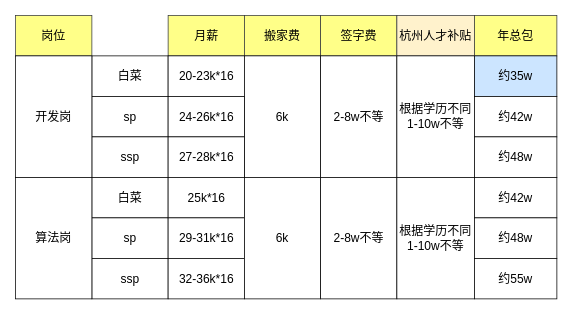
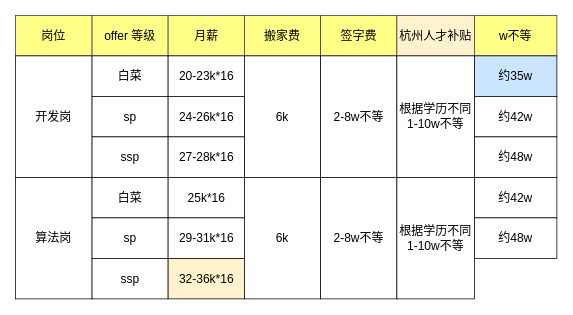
  <mxCell id="0" />
  <mxCell id="1" parent="0" />
+ <mxCell id="2" value="offer 等级" style="rounded=0;whiteSpace=wrap;html=1;fontSize=16;fillColor=#ffff88;strokeColor=#36393d;" parent="1" vertex="1"><mxGeometry x="122" y="20" width="101.667" height="54" as="geometry" /></mxCell>
  <mxCell id="3" value="月薪" style="rounded=0;whiteSpace=wrap;html=1;fontSize=16;fillColor=#ffff88;strokeColor=#36393d;" parent="1" vertex="1"><mxGeometry x="223.667" y="20" width="101.667" height="54" as="geometry" /></mxCell>
  <mxCell id="4" value="搬家费" style="rounded=0;whiteSpace=wrap;html=1;fontSize=16;fillColor=#ffff88;strokeColor=#36393d;" parent="1" vertex="1"><mxGeometry x="325.333" y="20" width="101.667" height="54" as="geometry" /></mxCell>
  <mxCell id="5" value="签字费" style="rounded=0;whiteSpace=wrap;html=1;fontSize=16;fillColor=#ffff88;strokeColor=#36393d;" parent="1" vertex="1"><mxGeometry x="427" y="20" width="101.667" height="54" as="geometry" /></mxCell>
  <mxCell id="6" value="白菜" style="rounded=0;whiteSpace=wrap;html=1;fontSize=16;" parent="1" vertex="1"><mxGeometry x="122" y="74" width="101.667" height="54" as="geometry" /></mxCell>
  <mxCell id="7" value="20-23k*16" style="rounded=0;whiteSpace=wrap;html=1;fontSize=16;" parent="1" vertex="1"><mxGeometry x="223.667" y="74" width="101.667" height="54" as="geometry" /></mxCell>
  <mxCell id="8" value="6k" style="rounded=0;whiteSpace=wrap;html=1;fontSize=16;" parent="1" vertex="1"><mxGeometry x="325.333" y="74" width="101.667" height="162" as="geometry" /></mxCell>
  <mxCell id="9" value="2-8w不等" style="rounded=0;whiteSpace=wrap;html=1;fontSize=16;" parent="1" vertex="1"><mxGeometry x="427" y="74" width="101.667" height="162" as="geometry" /></mxCell>
  <mxCell id="10" value="sp" style="rounded=0;whiteSpace=wrap;html=1;fontSize=16;" parent="1" vertex="1"><mxGeometry x="122" y="128" width="101.667" height="54" as="geometry" /></mxCell>
  <mxCell id="11" value="24-26k*16" style="rounded=0;whiteSpace=wrap;html=1;fontSize=16;" parent="1" vertex="1"><mxGeometry x="223.667" y="128" width="101.667" height="54" as="geometry" /></mxCell>
  <mxCell id="12" value="ssp" style="rounded=0;whiteSpace=wrap;html=1;fontSize=16;" parent="1" vertex="1"><mxGeometry x="122" y="182" width="101.667" height="54" as="geometry" /></mxCell>
  <mxCell id="13" value="27-28k*16" style="rounded=0;whiteSpace=wrap;html=1;fontSize=16;" parent="1" vertex="1"><mxGeometry x="223.667" y="182" width="101.667" height="54" as="geometry" /></mxCell>
  <mxCell id="14" value="岗位" style="rounded=0;whiteSpace=wrap;html=1;fontSize=16;fillColor=#ffff88;strokeColor=#36393d;" parent="1" vertex="1"><mxGeometry x="20.33" y="20" width="101.667" height="54" as="geometry" /></mxCell>
  <mxCell id="15" value="开发岗" style="rounded=0;whiteSpace=wrap;html=1;fontSize=16;" parent="1" vertex="1"><mxGeometry x="20.33" y="74" width="101.67" height="162" as="geometry" /></mxCell>
  <mxCell id="16" value="白菜" style="rounded=0;whiteSpace=wrap;html=1;fontSize=16;" parent="1" vertex="1"><mxGeometry x="122" y="236" width="101.667" height="54" as="geometry" /></mxCell>
  <mxCell id="17" value="sp" style="rounded=0;whiteSpace=wrap;html=1;fontSize=16;" parent="1" vertex="1"><mxGeometry x="122" y="290" width="101.667" height="54" as="geometry" /></mxCell>
  <mxCell id="18" value="ssp" style="rounded=0;whiteSpace=wrap;html=1;fontSize=16;" parent="1" vertex="1"><mxGeometry x="122" y="344" width="101.667" height="54" as="geometry" /></mxCell>
  <mxCell id="19" value="25k*16" style="rounded=0;whiteSpace=wrap;html=1;fontSize=16;" parent="1" vertex="1"><mxGeometry x="223.667" y="236" width="101.667" height="54" as="geometry" /></mxCell>
  <mxCell id="20" value="29-31k*16" style="rounded=0;whiteSpace=wrap;html=1;fontSize=16;" parent="1" vertex="1"><mxGeometry x="223.667" y="290" width="101.667" height="54" as="geometry" /></mxCell>
- <mxCell id="21" value="32-36k*16" style="rounded=0;whiteSpace=wrap;html=1;fontSize=16;" parent="1" vertex="1"><mxGeometry x="223.667" y="344" width="101.667" height="54" as="geometry" /></mxCell>
+ <mxCell id="21" value="32-36k*16" style="rounded=0;whiteSpace=wrap;html=1;fontSize=16;fillColor=#fff2cc;" parent="1" vertex="1"><mxGeometry x="223.667" y="344" width="101.667" height="54" as="geometry" /></mxCell>
  <mxCell id="22" value="6k" style="rounded=0;whiteSpace=wrap;html=1;fontSize=16;" parent="1" vertex="1"><mxGeometry x="325.333" y="236" width="101.667" height="162" as="geometry" /></mxCell>
  <mxCell id="23" value="杭州人才补贴" style="rounded=0;whiteSpace=wrap;html=1;fontSize=16;fillColor=#fff2cc;strokeColor=#36393d;" parent="1" vertex="1"><mxGeometry x="528.67" y="20" width="103.33" height="54" as="geometry" /></mxCell>
  <mxCell id="24" value="根据学历不同 1-10w不等" style="rounded=0;whiteSpace=wrap;html=1;fontSize=16;" parent="1" vertex="1"><mxGeometry x="528.67" y="74" width="103.33" height="162" as="geometry" /></mxCell>
  <mxCell id="25" value="2-8w不等" style="rounded=0;whiteSpace=wrap;html=1;fontSize=16;" parent="1" vertex="1"><mxGeometry x="427" y="236" width="101.667" height="162" as="geometry" /></mxCell>
  <mxCell id="26" value="根据学历不同 1-10w不等" style="rounded=0;whiteSpace=wrap;html=1;fontSize=16;" parent="1" vertex="1"><mxGeometry x="528.67" y="236" width="103.33" height="162" as="geometry" /></mxCell>
  <mxCell id="27" value="算法岗" style="rounded=0;whiteSpace=wrap;html=1;fontSize=16;" parent="1" vertex="1"><mxGeometry x="20.33" y="236" width="101.67" height="162" as="geometry" /></mxCell>
- <mxCell id="28" value="年总包" style="rounded=0;whiteSpace=wrap;html=1;fontSize=16;fillColor=#ffff88;strokeColor=#36393d;" vertex="1" parent="1"><mxGeometry x="632" y="20" width="110" height="54" as="geometry" /></mxCell>
+ <mxCell id="28" value="w不等" style="rounded=0;whiteSpace=wrap;html=1;fontSize=16;fillColor=#ffff88;strokeColor=#36393d;" vertex="1" parent="1"><mxGeometry x="632" y="20" width="110" height="54" as="geometry" /></mxCell>
  <mxCell id="29" value="约35w" style="rounded=0;whiteSpace=wrap;html=1;fontSize=16;fillColor=#cce5ff;" vertex="1" parent="1"><mxGeometry x="632" y="74" width="110" height="54" as="geometry" /></mxCell>
  <mxCell id="30" value="约42w" style="rounded=0;whiteSpace=wrap;html=1;fontSize=16;" vertex="1" parent="1"><mxGeometry x="632" y="128" width="110" height="54" as="geometry" /></mxCell>
  <mxCell id="31" value="约48w" style="rounded=0;whiteSpace=wrap;html=1;fontSize=16;" vertex="1" parent="1"><mxGeometry x="632" y="182" width="110" height="54" as="geometry" /></mxCell>
  <mxCell id="32" value="约42w" style="rounded=0;whiteSpace=wrap;html=1;fontSize=16;" vertex="1" parent="1"><mxGeometry x="632" y="236" width="110" height="54" as="geometry" /></mxCell>
  <mxCell id="33" value="约48w" style="rounded=0;whiteSpace=wrap;html=1;fontSize=16;" vertex="1" parent="1"><mxGeometry x="632" y="290" width="110" height="54" as="geometry" /></mxCell>
- <mxCell id="34" value="约55w" style="rounded=0;whiteSpace=wrap;html=1;fontSize=16;" vertex="1" parent="1"><mxGeometry x="632" y="344" width="110" height="54" as="geometry" /></mxCell>
